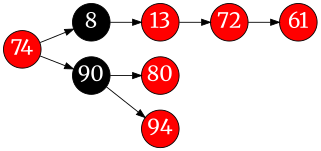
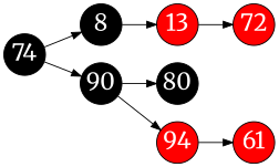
  digraph {
    fontname=Merriweather
    rankdir=LR
    node [color=black fixedsize=true fontcolor=white fontname=Merriweather fontsize=24 fontweight=bold shape=circle style=filled fillcolor=red]
    edge [fontname=Merriweather]
    n1 [label=8 width=.6 fillcolor=""]
    13 [width=.6]
    72 [width=.6]
    61 [width=.6]
-   80 [width=.6]
+   80 [fillcolor=black width=.6]
    90 [width=.6 fillcolor=""]
    94 [width=.6]
-   74 [width=.6]
+   74 [width=.6 fillcolor=""]
    n1 -> 13
    13 -> 72
-   72 -> 61
+   94 -> 61
    90 -> 80
    90 -> 94
    74 -> n1
    74 -> 90
  }
